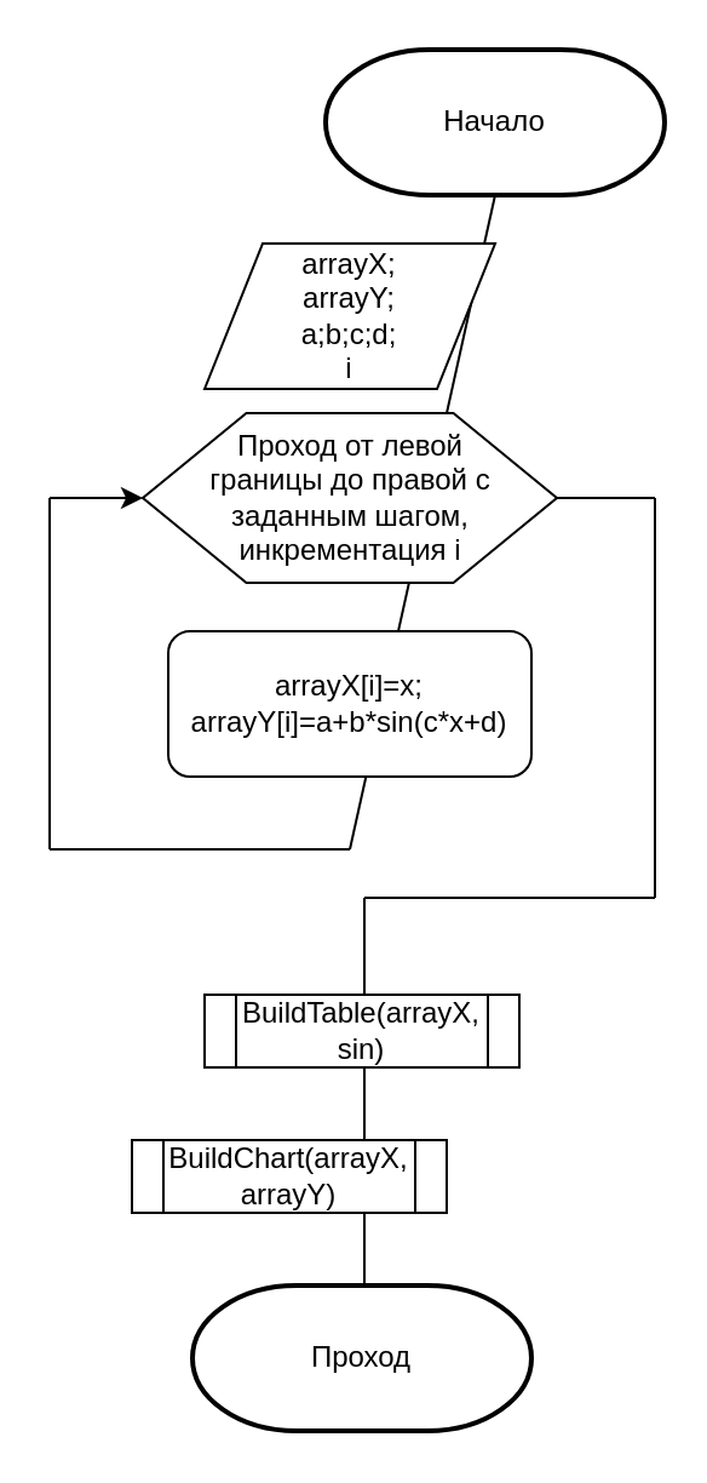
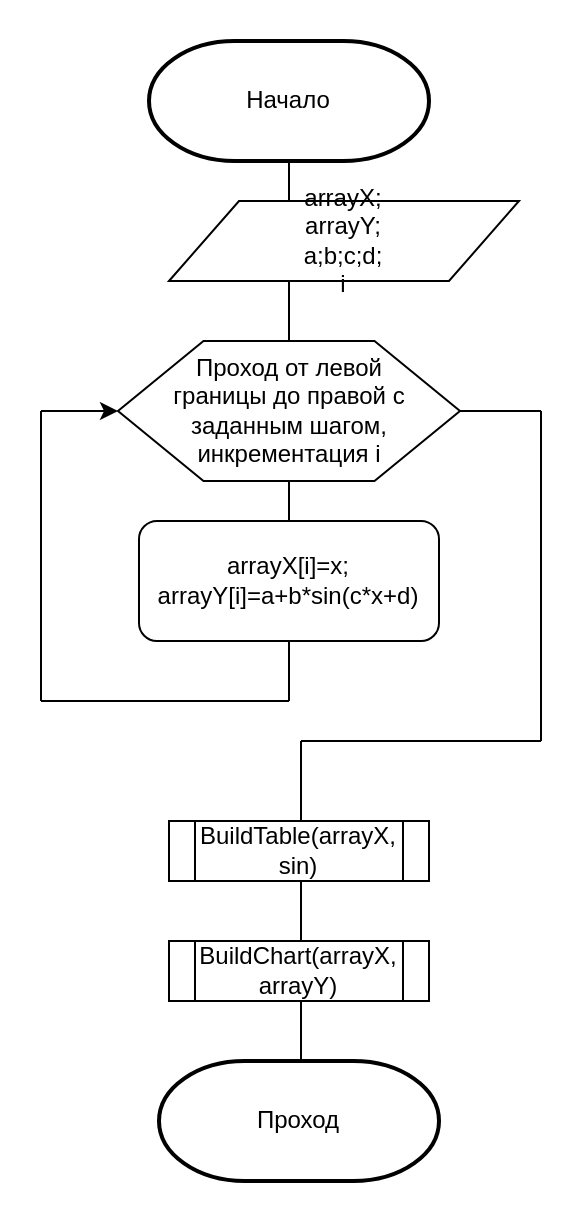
  <mxCell id="0" />
  <mxCell id="1" parent="0" />
  <mxCell id="2" value="" style="endArrow=none;html=1;entryX=0.5;entryY=1;entryDx=0;entryDy=0;entryPerimeter=0;" edge="1" parent="1" target="3"><mxGeometry width="50" height="50" relative="1" as="geometry"><mxPoint x="144" y="350" as="sourcePoint" /><mxPoint x="-110" y="90" as="targetPoint" /></mxGeometry></mxCell>
- <mxCell id="3" value="Начало" style="strokeWidth=2;html=1;shape=mxgraph.flowchart.terminator;whiteSpace=wrap;" vertex="1" parent="1"><mxGeometry x="134" y="20" width="140" height="60" as="geometry" /></mxCell>
+ <mxCell id="3" value="Начало" style="strokeWidth=2;html=1;shape=mxgraph.flowchart.terminator;whiteSpace=wrap;" vertex="1" parent="1"><mxGeometry x="74" y="20" width="140" height="60" as="geometry" /></mxCell>
  <mxCell id="4" value="Проход" style="strokeWidth=2;html=1;shape=mxgraph.flowchart.terminator;whiteSpace=wrap;" vertex="1" parent="1"><mxGeometry x="79" y="529.998" width="140" height="60" as="geometry" /></mxCell>
- <mxCell id="5" value="arrayX;&lt;br&gt;arrayY;&lt;br&gt;a;b;c;d;&lt;br&gt;i" style="shape=parallelogram;perimeter=parallelogramPerimeter;whiteSpace=wrap;html=1;" vertex="1" parent="1"><mxGeometry x="84" y="100" width="120" height="60" as="geometry" /></mxCell>
+ <mxCell id="5" value="arrayX;&lt;br&gt;arrayY;&lt;br&gt;a;b;c;d;&lt;br&gt;i" style="shape=parallelogram;perimeter=parallelogramPerimeter;whiteSpace=wrap;html=1;" vertex="1" parent="1"><mxGeometry x="84" y="100" width="175" height="40" as="geometry" /></mxCell>
  <mxCell id="6" value="Проход от левой &lt;br&gt;границы до правой с &lt;br&gt;заданным шагом,&lt;br&gt;инкрементация i" style="shape=hexagon;perimeter=hexagonPerimeter2;whiteSpace=wrap;html=1;" vertex="1" parent="1"><mxGeometry x="58.5" y="170" width="171" height="70" as="geometry" /></mxCell>
  <mxCell id="7" value="arrayX[i]=x;&lt;br&gt;arrayY[i]=a+b*sin(c*x+d)" style="whiteSpace=wrap;html=1;rounded=1;" vertex="1" parent="1"><mxGeometry x="69" y="260" width="150" height="60" as="geometry" /></mxCell>
  <mxCell id="8" value="" style="endArrow=none;html=1;" edge="1" parent="1"><mxGeometry width="50" height="50" relative="1" as="geometry"><mxPoint x="20" y="350" as="sourcePoint" /><mxPoint x="144" y="350" as="targetPoint" /></mxGeometry></mxCell>
  <mxCell id="9" value="" style="endArrow=classic;html=1;entryX=0;entryY=0.5;entryDx=0;entryDy=0;" edge="1" parent="1" target="6"><mxGeometry width="50" height="50" relative="1" as="geometry"><mxPoint x="20" y="205" as="sourcePoint" /><mxPoint x="10" y="150" as="targetPoint" /></mxGeometry></mxCell>
  <mxCell id="10" value="" style="endArrow=none;html=1;" edge="1" parent="1"><mxGeometry width="50" height="50" relative="1" as="geometry"><mxPoint x="20" y="350" as="sourcePoint" /><mxPoint x="20" y="205" as="targetPoint" /></mxGeometry></mxCell>
  <mxCell id="11" value="" style="endArrow=none;html=1;entryX=1;entryY=0.5;entryDx=0;entryDy=0;" edge="1" parent="1" target="6"><mxGeometry width="50" height="50" relative="1" as="geometry"><mxPoint x="270" y="205" as="sourcePoint" /><mxPoint x="410" y="270" as="targetPoint" /></mxGeometry></mxCell>
  <mxCell id="12" value="" style="endArrow=none;html=1;" edge="1" parent="1"><mxGeometry width="50" height="50" relative="1" as="geometry"><mxPoint x="270" y="370" as="sourcePoint" /><mxPoint x="270" y="205" as="targetPoint" /></mxGeometry></mxCell>
  <mxCell id="13" value="" style="endArrow=none;html=1;" edge="1" parent="1"><mxGeometry width="50" height="50" relative="1" as="geometry"><mxPoint x="150" y="370" as="sourcePoint" /><mxPoint x="270" y="370" as="targetPoint" /></mxGeometry></mxCell>
  <mxCell id="14" value="" style="endArrow=none;html=1;" edge="1" parent="1"><mxGeometry width="50" height="50" relative="1" as="geometry"><mxPoint x="150" y="530" as="sourcePoint" /><mxPoint x="150" y="370" as="targetPoint" /></mxGeometry></mxCell>
  <mxCell id="15" value="BuildTable(arrayX,&lt;br&gt;sin)" style="shape=process;whiteSpace=wrap;html=1;backgroundOutline=1;" vertex="1" parent="1"><mxGeometry x="84" y="410" width="130" height="30" as="geometry" /></mxCell>
- <mxCell id="16" value="BuildChart(arrayX,&lt;br&gt;arrayY)" style="shape=process;whiteSpace=wrap;html=1;backgroundOutline=1;" vertex="1" parent="1"><mxGeometry x="54" y="470" width="130" height="30" as="geometry" /></mxCell>
+ <mxCell id="16" value="BuildChart(arrayX,&lt;br&gt;arrayY)" style="shape=process;whiteSpace=wrap;html=1;backgroundOutline=1;" vertex="1" parent="1"><mxGeometry x="84" y="470" width="130" height="30" as="geometry" /></mxCell>
